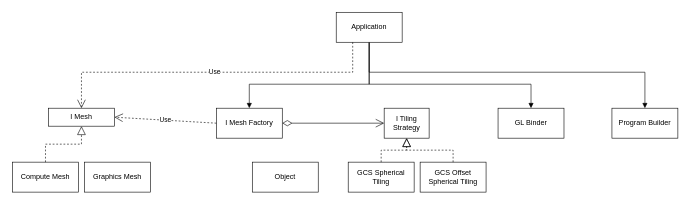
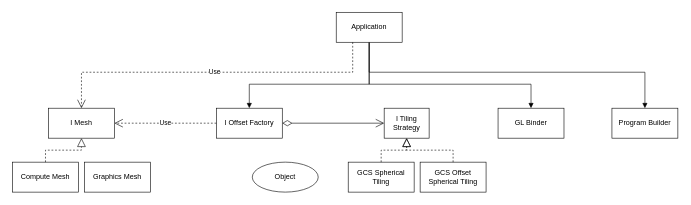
  <mxCell id="0" />
  <mxCell id="1" parent="0" />
- <mxCell id="2" value="I Mesh Factory" style="html=1;whiteSpace=wrap;" vertex="1" parent="1"><mxGeometry x="360" y="180" width="110" height="50" as="geometry" /></mxCell>
+ <mxCell id="2" value="I Offset Factory" style="html=1;whiteSpace=wrap;" vertex="1" parent="1"><mxGeometry x="360" y="180" width="110" height="50" as="geometry" /></mxCell>
  <mxCell id="3" value="" style="endArrow=open;html=1;endSize=12;startArrow=diamondThin;startSize=14;startFill=0;edgeStyle=orthogonalEdgeStyle;align=left;verticalAlign=bottom;rounded=0;exitX=1;exitY=0.5;exitDx=0;exitDy=0;" edge="1" parent="1" source="2" target="4"><mxGeometry x="-0.882" y="15" relative="1" as="geometry"><mxPoint x="580" y="240" as="sourcePoint" /><mxPoint x="740" y="240" as="targetPoint" /><mxPoint x="1" as="offset" /></mxGeometry></mxCell>
  <mxCell id="4" value="I Tiling Strategy" style="html=1;whiteSpace=wrap;" vertex="1" parent="1"><mxGeometry x="640" y="180" width="75" height="50" as="geometry" /></mxCell>
  <mxCell id="5" value="GCS Spherical Tiling" style="html=1;whiteSpace=wrap;" vertex="1" parent="1"><mxGeometry x="580" y="270" width="110" height="50" as="geometry" /></mxCell>
  <mxCell id="6" value="GCS Offset Spherical Tiling" style="html=1;whiteSpace=wrap;" vertex="1" parent="1"><mxGeometry x="700" y="270" width="110" height="50" as="geometry" /></mxCell>
  <mxCell id="7" value="" style="endArrow=block;dashed=1;endFill=0;endSize=12;html=1;rounded=0;exitX=0.5;exitY=0;exitDx=0;exitDy=0;entryX=0.5;entryY=1;entryDx=0;entryDy=0;edgeStyle=elbowEdgeStyle;elbow=vertical;" edge="1" parent="1" source="6" target="4"><mxGeometry width="160" relative="1" as="geometry"><mxPoint x="760" y="260" as="sourcePoint" /><mxPoint x="920" y="260" as="targetPoint" /></mxGeometry></mxCell>
  <mxCell id="8" value="" style="endArrow=block;dashed=1;endFill=0;endSize=12;html=1;rounded=0;exitX=0.5;exitY=0;exitDx=0;exitDy=0;entryX=0.5;entryY=1;entryDx=0;entryDy=0;edgeStyle=elbowEdgeStyle;elbow=vertical;" edge="1" parent="1" source="5" target="4"><mxGeometry width="160" relative="1" as="geometry"><mxPoint x="755" y="300" as="sourcePoint" /><mxPoint x="680" y="240" as="targetPoint" /></mxGeometry></mxCell>
- <mxCell id="9" value="I Mesh" style="html=1;whiteSpace=wrap;" vertex="1" parent="1"><mxGeometry x="80" y="180" width="110" height="30" as="geometry" /></mxCell>
+ <mxCell id="9" value="I Mesh" style="html=1;whiteSpace=wrap;" vertex="1" parent="1"><mxGeometry x="80" y="180" width="110" height="50" as="geometry" /></mxCell>
  <mxCell id="10" value="Use" style="endArrow=open;endSize=12;dashed=1;html=1;rounded=0;exitX=0;exitY=0.5;exitDx=0;exitDy=0;entryX=1;entryY=0.5;entryDx=0;entryDy=0;" edge="1" parent="1" source="2" target="9"><mxGeometry width="160" relative="1" as="geometry"><mxPoint x="80" y="380" as="sourcePoint" /><mxPoint x="240" y="380" as="targetPoint" /></mxGeometry></mxCell>
  <mxCell id="11" value="Compute Mesh" style="html=1;whiteSpace=wrap;" vertex="1" parent="1"><mxGeometry x="20" y="270" width="110" height="50" as="geometry" /></mxCell>
  <mxCell id="12" value="Graphics Mesh" style="html=1;whiteSpace=wrap;" vertex="1" parent="1"><mxGeometry x="140" y="270" width="110" height="50" as="geometry" /></mxCell>
- <mxCell id="13" value="Object" style="html=1;whiteSpace=wrap;" vertex="1" parent="1"><mxGeometry x="420" y="270" width="110" height="50" as="geometry" /></mxCell>
+ <mxCell id="13" value="Object" style="ellipse;html=1;whiteSpace=wrap;" vertex="1" parent="1"><mxGeometry x="420" y="270" width="110" height="50" as="geometry" /></mxCell>
  <mxCell id="14" value="" style="endArrow=block;dashed=1;endFill=0;endSize=12;html=1;rounded=0;entryX=0.5;entryY=1;entryDx=0;entryDy=0;exitX=0.5;exitY=0;exitDx=0;exitDy=0;edgeStyle=elbowEdgeStyle;elbow=vertical;" edge="1" parent="1" source="11" target="9"><mxGeometry width="160" relative="1" as="geometry"><mxPoint x="50" y="300" as="sourcePoint" /><mxPoint x="230" y="310" as="targetPoint" /></mxGeometry></mxCell>
  <mxCell id="15" value="&lt;div&gt;Program Builder&lt;/div&gt;" style="html=1;whiteSpace=wrap;" vertex="1" parent="1"><mxGeometry x="1020" y="180" width="110" height="50" as="geometry" /></mxCell>
  <mxCell id="16" value="GL Binder" style="html=1;whiteSpace=wrap;" vertex="1" parent="1"><mxGeometry x="830" y="180" width="110" height="50" as="geometry" /></mxCell>
  <mxCell id="17" style="edgeStyle=orthogonalEdgeStyle;rounded=0;orthogonalLoop=1;jettySize=auto;html=1;exitX=0.5;exitY=1;exitDx=0;exitDy=0;endArrow=block;endFill=1;" edge="1" parent="1" source="20" target="16"><mxGeometry relative="1" as="geometry"><Array as="points"><mxPoint x="615" y="140" /><mxPoint x="885" y="140" /></Array></mxGeometry></mxCell>
  <mxCell id="18" style="edgeStyle=orthogonalEdgeStyle;rounded=0;orthogonalLoop=1;jettySize=auto;html=1;exitX=0.5;exitY=1;exitDx=0;exitDy=0;entryX=0.5;entryY=0;entryDx=0;entryDy=0;endArrow=block;endFill=1;" edge="1" parent="1" source="20" target="15"><mxGeometry relative="1" as="geometry"><Array as="points"><mxPoint x="615" y="120" /><mxPoint x="1075" y="120" /></Array></mxGeometry></mxCell>
  <mxCell id="19" style="edgeStyle=orthogonalEdgeStyle;rounded=0;orthogonalLoop=1;jettySize=auto;html=1;exitX=0.5;exitY=1;exitDx=0;exitDy=0;entryX=0.5;entryY=0;entryDx=0;entryDy=0;endArrow=block;endFill=1;jumpStyle=arc;jumpSize=15;" edge="1" parent="1" source="20" target="2"><mxGeometry relative="1" as="geometry"><Array as="points"><mxPoint x="615" y="140" /><mxPoint x="415" y="140" /></Array></mxGeometry></mxCell>
  <mxCell id="20" value="Application" style="html=1;whiteSpace=wrap;" vertex="1" parent="1"><mxGeometry x="560" y="20" width="110" height="50" as="geometry" /></mxCell>
  <mxCell id="21" value="Use" style="endArrow=open;endSize=12;dashed=1;html=1;rounded=0;exitX=0.25;exitY=1;exitDx=0;exitDy=0;entryX=0.5;entryY=0;entryDx=0;entryDy=0;edgeStyle=elbowEdgeStyle;elbow=vertical;" edge="1" parent="1" source="20" target="9"><mxGeometry width="160" relative="1" as="geometry"><mxPoint x="310" y="20" as="sourcePoint" /><mxPoint x="470" y="20" as="targetPoint" /><Array as="points"><mxPoint x="400" y="120" /></Array></mxGeometry></mxCell>
